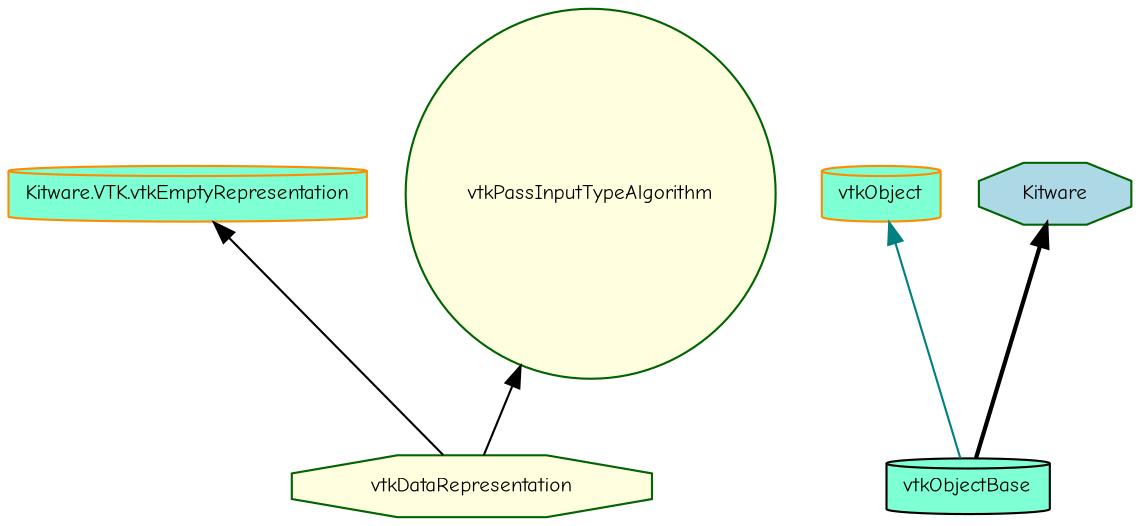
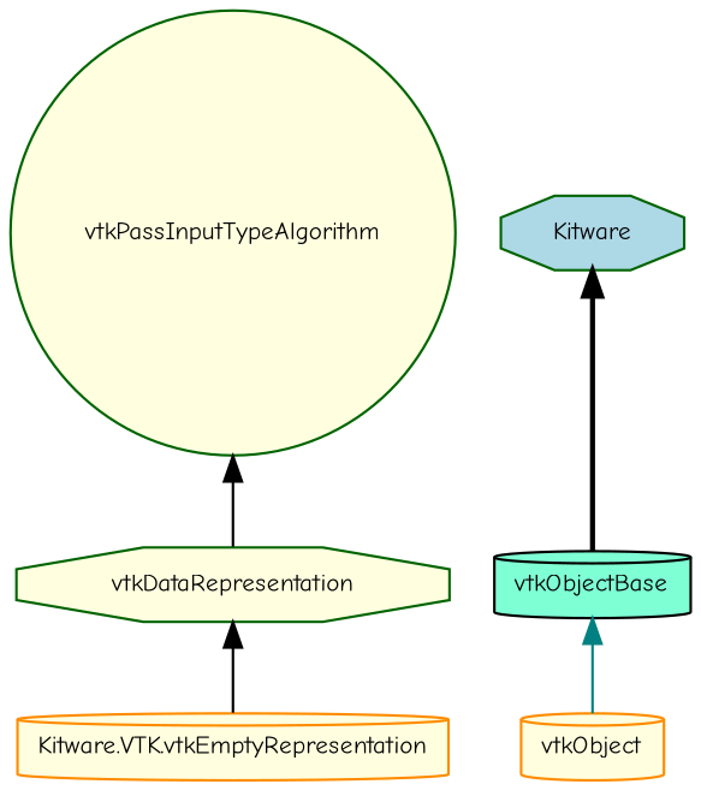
  digraph {
    fontname="Comic Neue"
    node [color=darkgreen fillcolor=lightyellow fontname="Comic Neue" fontsize=10 shape=cylinder style=filled]
    edge [color=black dir=back fontname="Comic Neue" fontsize=10 labelfontname=FreeSans labelfontsize=10 style=solid]
-   n1 [color=darkorange fillcolor=aquamarine fontcolor=black height=0.2 label="Kitware.VTK.vtkEmptyRepresentation" width=0.4]
+   n1 [color=darkorange fontcolor=black height=0.2 label="Kitware.VTK.vtkEmptyRepresentation" width=0.4]
    n2 [height=0.2 label=vtkDataRepresentation shape=octagon width=0.4]
    n3 [height=0.2 label=vtkPassInputTypeAlgorithm shape=circle width=0.4]
-   n4 [color=darkorange fillcolor=aquamarine height=0.2 label=vtkObject width=0.4]
+   n4 [color=darkorange height=0.2 label=vtkObject width=0.4]
    n5 [color=black fillcolor=aquamarine height=0.2 label=vtkObjectBase width=0.4]
    n6 [fillcolor=lightblue height=0.2 label=Kitware shape=octagon width=0.4]
-   n1 -> n2
+   n2 -> n1
    n3 -> n2
-   n4 -> n5 [color=teal]
+   n5 -> n4 [color=teal]
    n6 -> n5 [style=bold]
  }
